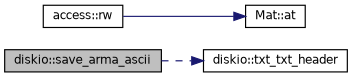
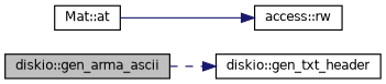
  digraph {
    rankdir=LR
    node [color=black fillcolor=white fontname=Helvetica fontsize=10 shape=record style=filled]
    edge [color=midnightblue fontname=Helvetica fontsize=10 labelfontname=Helvetica labelfontsize=10]
-   n1 [fillcolor=grey75 fontcolor=black height=0.2 label="diskio::save_arma_ascii" width=0.4]
-   n2 [height=0.2 label="diskio::txt_txt_header" width=0.4]
+   n1 [fillcolor=grey75 fontcolor=black height=0.2 label="diskio::gen_arma_ascii" width=0.4]
+   n2 [height=0.2 label="diskio::gen_txt_header" width=0.4]
    n3 [height=0.2 label="Mat::at" width=0.4]
    n4 [height=0.2 label="access::rw" width=0.4]
    n1 -> n2 [style=dashed]
-   n4 -> n3 [style=solid]
+   n3 -> n4 [style=solid]
  }
